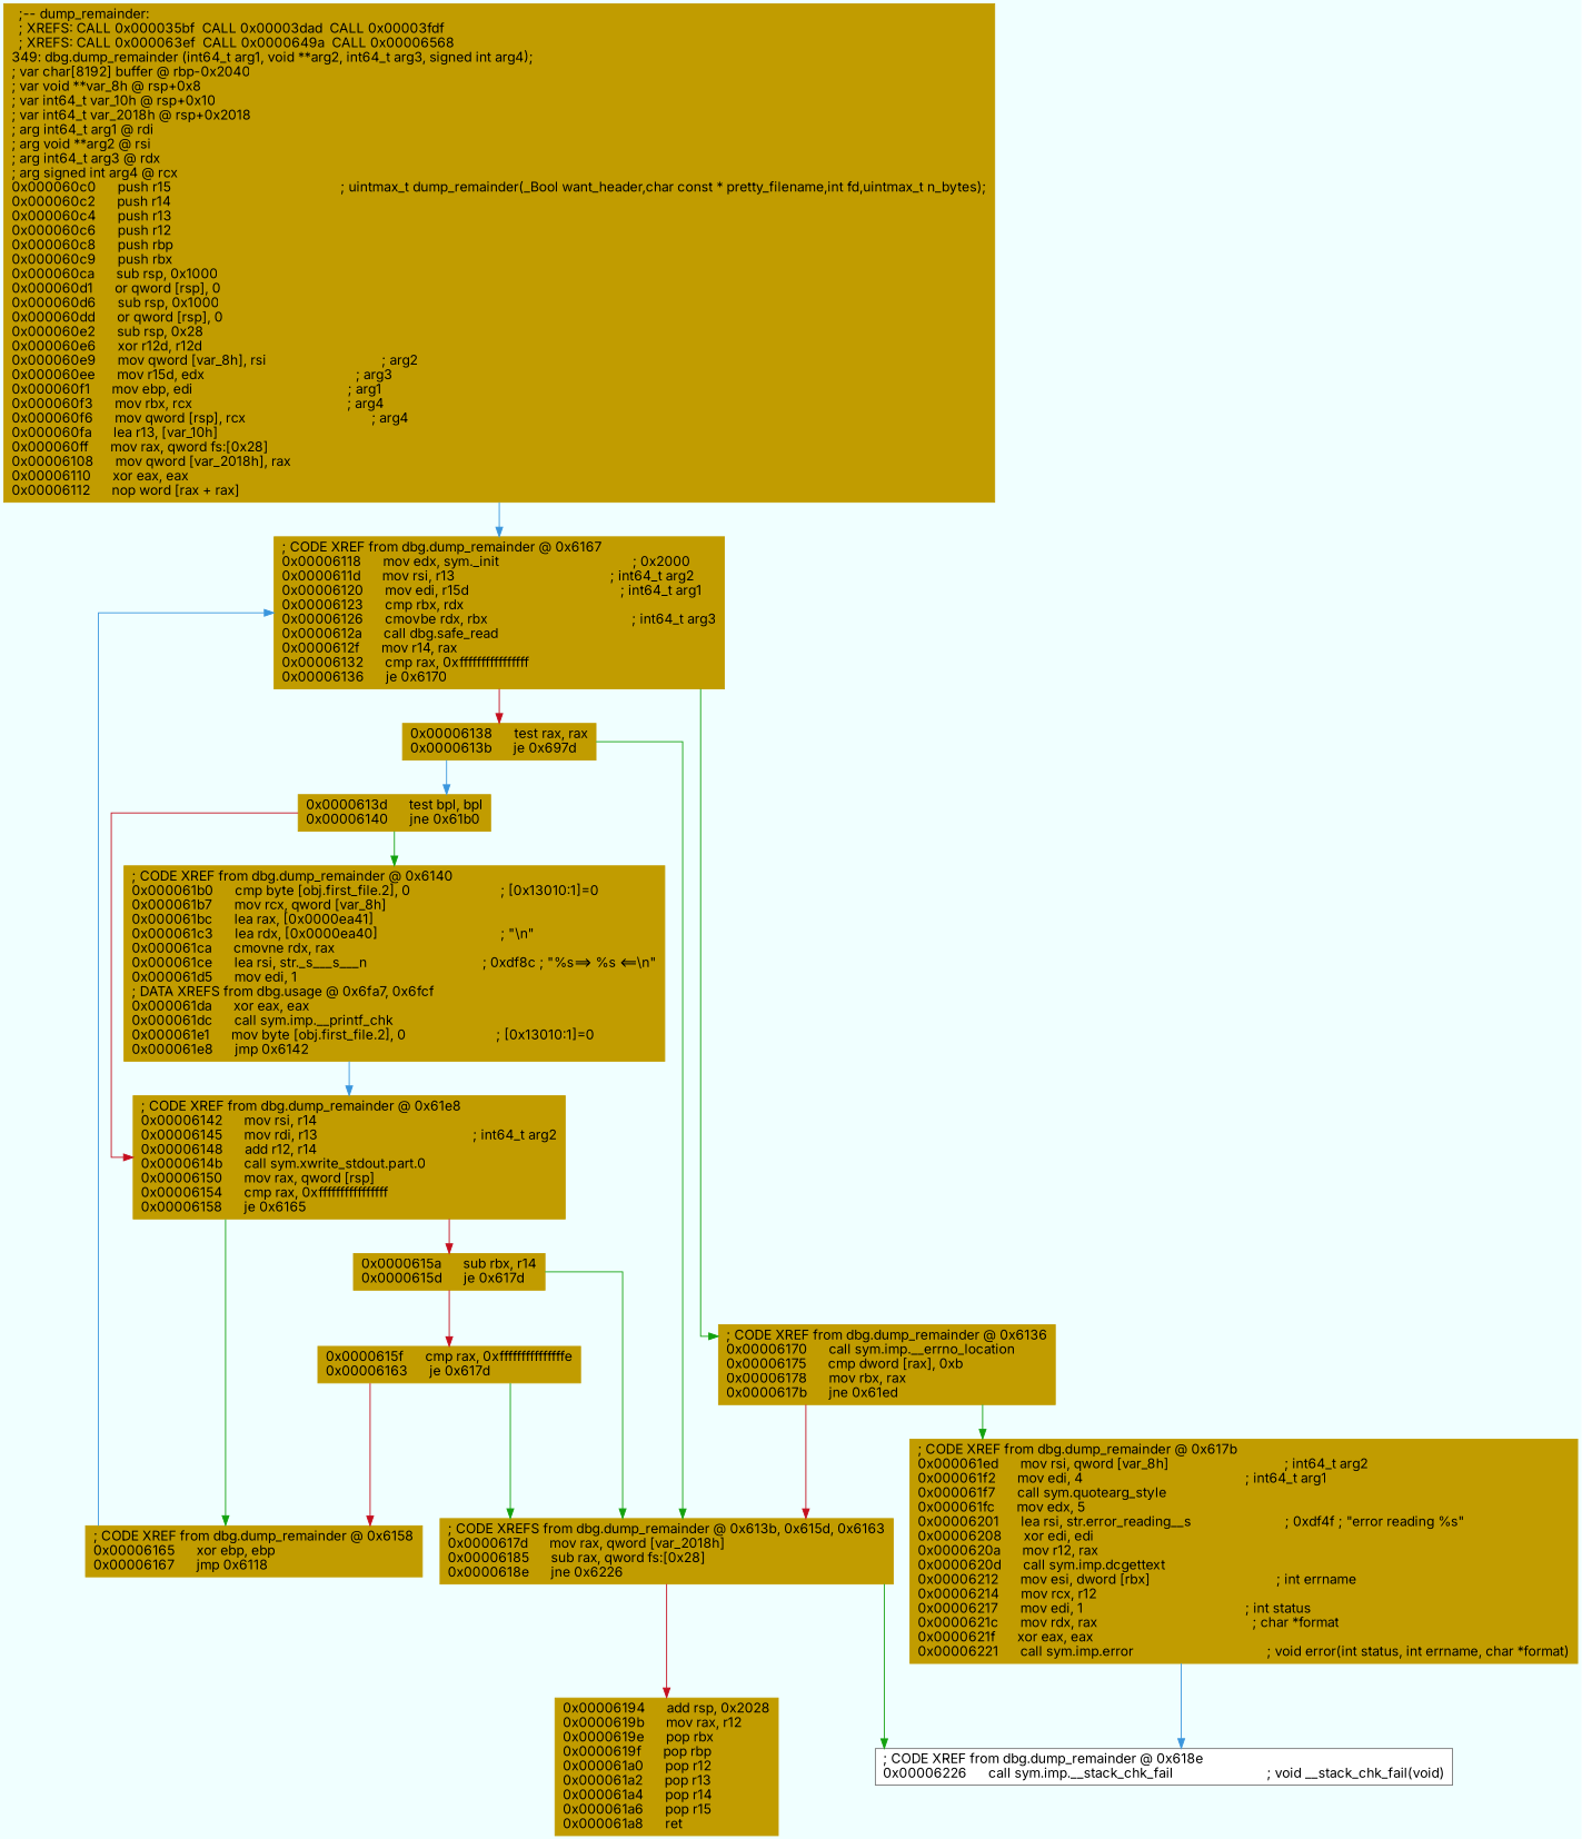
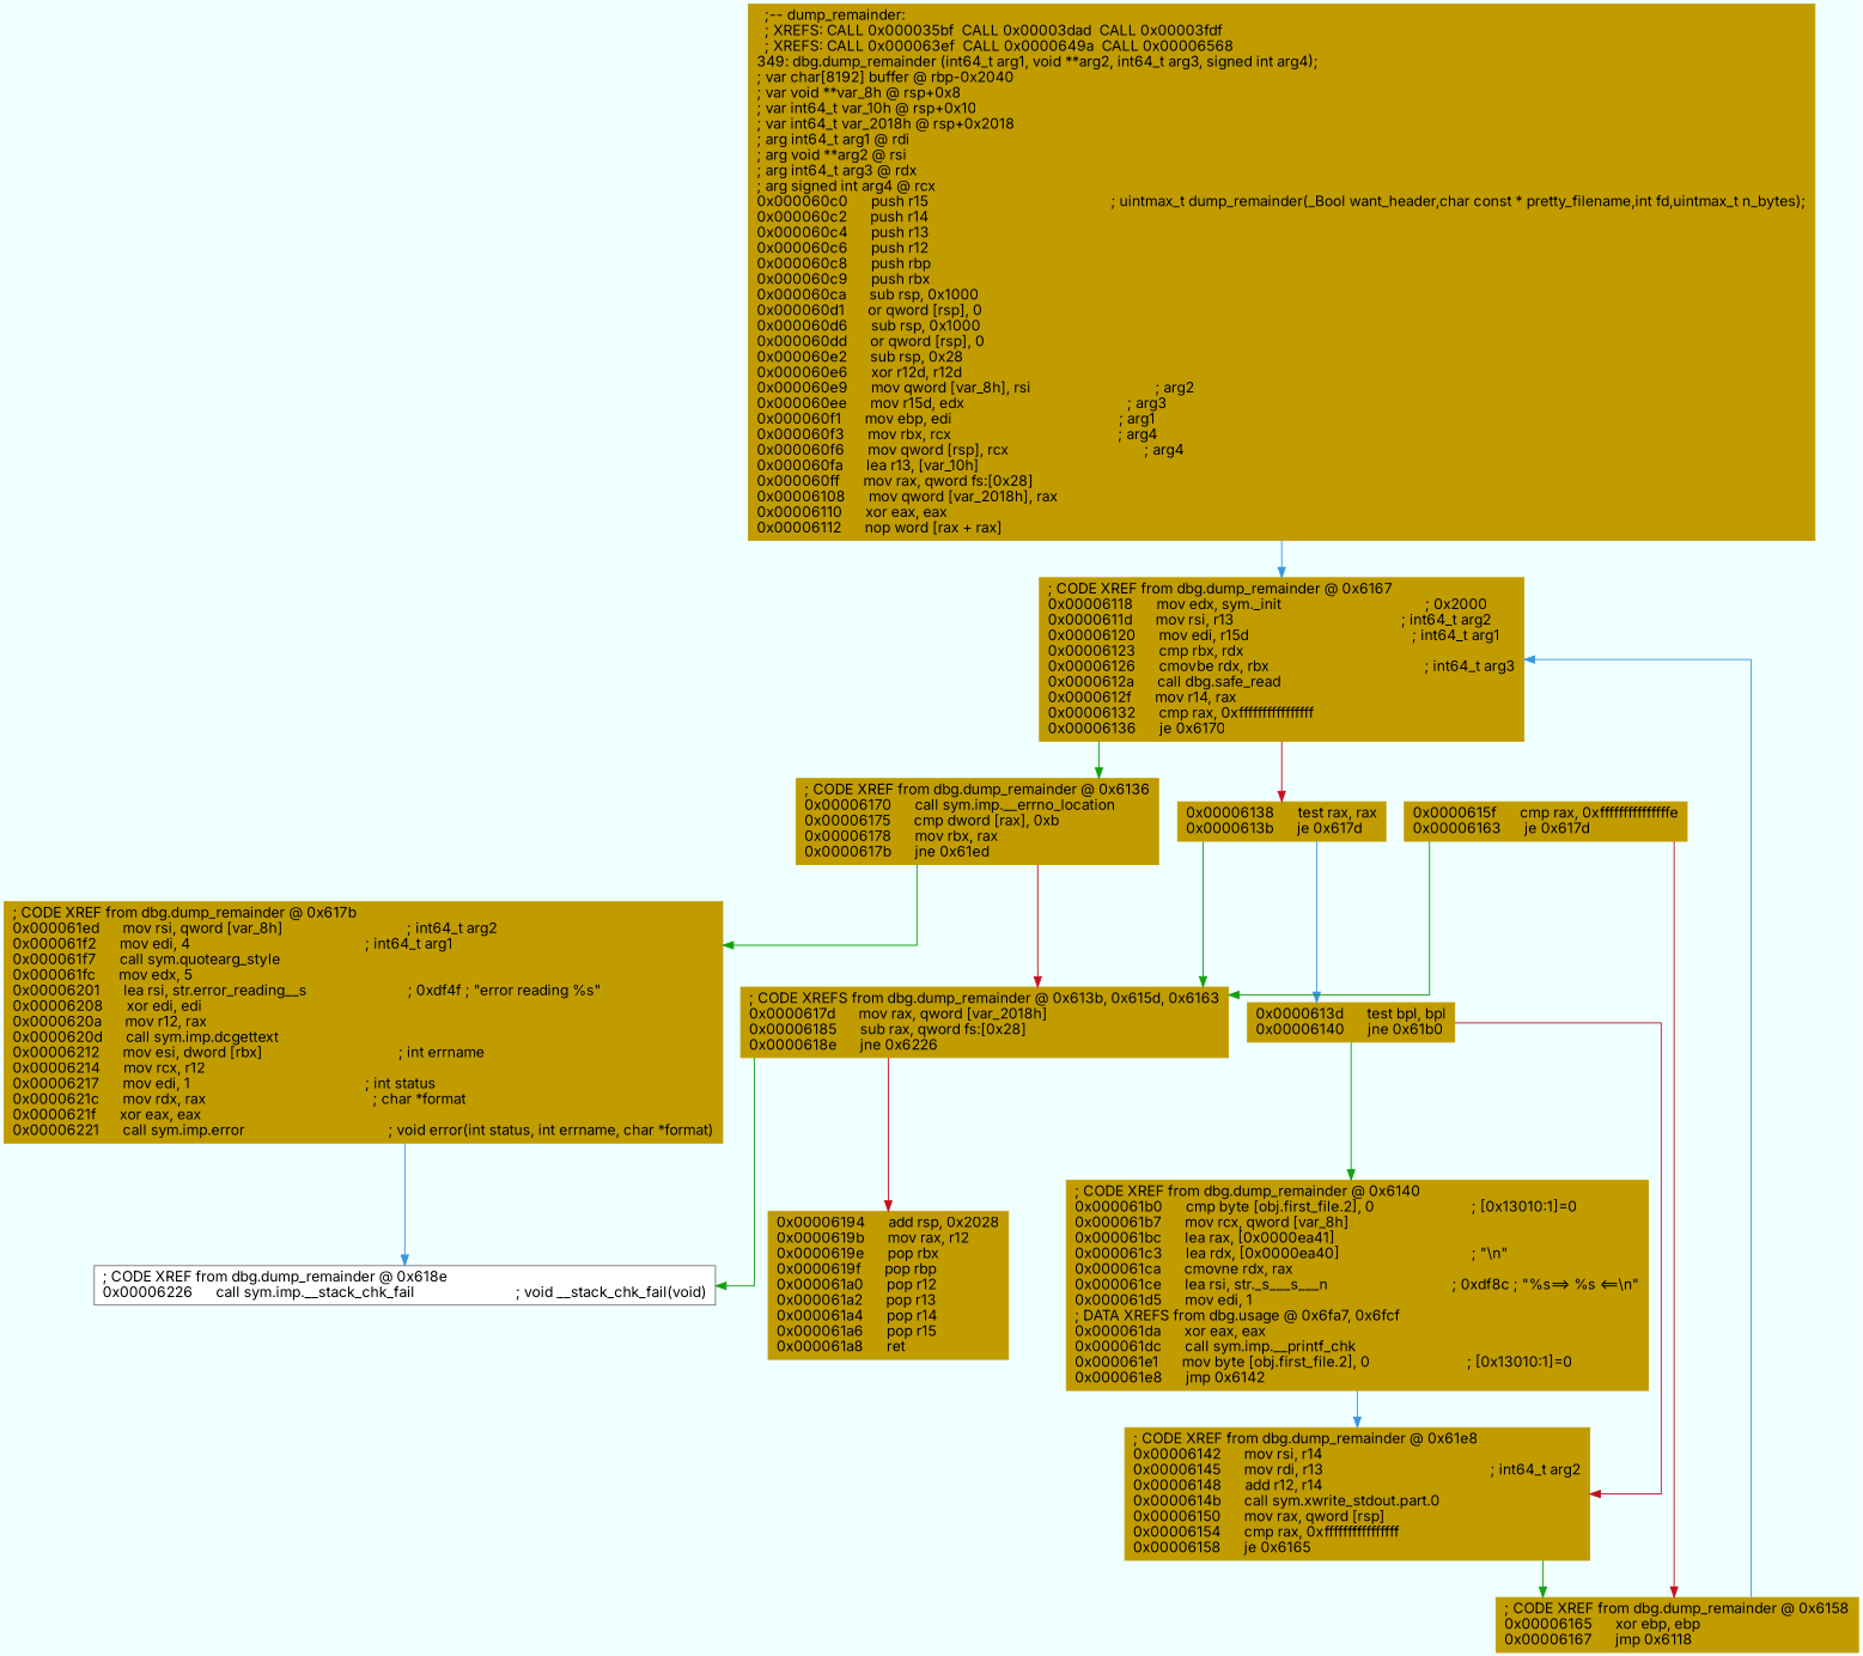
  digraph {
    bgcolor=azure
    fontname=Inter
    fontsize=8
    splines=ortho
    node [color="#c19c00" fillcolor="#c19c00" fontname=Inter shape=box style=filled]
    edge [arrowhead=normal color="#13a10e" fontname=Inter]
    n1 [label="  ;-- dump_remainder:\l  ; XREFS: CALL 0x000035bf  CALL 0x00003dad  CALL 0x00003fdf  \l  ; XREFS: CALL 0x000063ef  CALL 0x0000649a  CALL 0x00006568  \l349: dbg.dump_remainder (int64_t arg1, void **arg2, int64_t arg3, signed int arg4);\l; var char[8192] buffer @ rbp-0x2040\l; var void **var_8h @ rsp+0x8\l; var int64_t var_10h @ rsp+0x10\l; var int64_t var_2018h @ rsp+0x2018\l; arg int64_t arg1 @ rdi\l; arg void **arg2 @ rsi\l; arg int64_t arg3 @ rdx\l; arg signed int arg4 @ rcx\l0x000060c0      push r15                                               ; uintmax_t dump_remainder(_Bool want_header,char const * pretty_filename,int fd,uintmax_t n_bytes);\l0x000060c2      push r14\l0x000060c4      push r13\l0x000060c6      push r12\l0x000060c8      push rbp\l0x000060c9      push rbx\l0x000060ca      sub rsp, 0x1000\l0x000060d1      or qword [rsp], 0\l0x000060d6      sub rsp, 0x1000\l0x000060dd      or qword [rsp], 0\l0x000060e2      sub rsp, 0x28\l0x000060e6      xor r12d, r12d\l0x000060e9      mov qword [var_8h], rsi                                ; arg2\l0x000060ee      mov r15d, edx                                          ; arg3\l0x000060f1      mov ebp, edi                                           ; arg1\l0x000060f3      mov rbx, rcx                                           ; arg4\l0x000060f6      mov qword [rsp], rcx                                   ; arg4\l0x000060fa      lea r13, [var_10h]\l0x000060ff      mov rax, qword fs:[0x28]\l0x00006108      mov qword [var_2018h], rax\l0x00006110      xor eax, eax\l0x00006112      nop word [rax + rax]\l"]
    n2 [label="; CODE XREF from dbg.dump_remainder @ 0x6167\l0x00006118      mov edx, sym._init                                     ; 0x2000\l0x0000611d      mov rsi, r13                                           ; int64_t arg2\l0x00006120      mov edi, r15d                                          ; int64_t arg1\l0x00006123      cmp rbx, rdx\l0x00006126      cmovbe rdx, rbx                                        ; int64_t arg3\l0x0000612a      call dbg.safe_read\l0x0000612f      mov r14, rax\l0x00006132      cmp rax, 0xffffffffffffffff\l0x00006136      je 0x6170\l"]
-   n3 [label="0x00006138      test rax, rax\l0x0000613b      je 0x697d\l"]
+   n3 [label="0x00006138      test rax, rax\l0x0000613b      je 0x617d\l"]
    n4 [label="; CODE XREF from dbg.dump_remainder @ 0x6136\l0x00006170      call sym.imp.__errno_location\l0x00006175      cmp dword [rax], 0xb\l0x00006178      mov rbx, rax\l0x0000617b      jne 0x61ed\l"]
    n5 [label="0x0000613d      test bpl, bpl\l0x00006140      jne 0x61b0\l"]
    n6 [label="; CODE XREFS from dbg.dump_remainder @ 0x613b, 0x615d, 0x6163\l0x0000617d      mov rax, qword [var_2018h]\l0x00006185      sub rax, qword fs:[0x28]\l0x0000618e      jne 0x6226\l"]
    n7 [label="; CODE XREF from dbg.dump_remainder @ 0x617b\l0x000061ed      mov rsi, qword [var_8h]                                ; int64_t arg2\l0x000061f2      mov edi, 4                                             ; int64_t arg1\l0x000061f7      call sym.quotearg_style\l0x000061fc      mov edx, 5\l0x00006201      lea rsi, str.error_reading__s                          ; 0xdf4f ; \"error reading %s\"\l0x00006208      xor edi, edi\l0x0000620a      mov r12, rax\l0x0000620d      call sym.imp.dcgettext\l0x00006212      mov esi, dword [rbx]                                   ; int errname\l0x00006214      mov rcx, r12\l0x00006217      mov edi, 1                                             ; int status\l0x0000621c      mov rdx, rax                                           ; char *format\l0x0000621f      xor eax, eax\l0x00006221      call sym.imp.error                                     ; void error(int status, int errname, char *format)\l"]
    n8 [label="; CODE XREF from dbg.dump_remainder @ 0x61e8\l0x00006142      mov rsi, r14\l0x00006145      mov rdi, r13                                           ; int64_t arg2\l0x00006148      add r12, r14\l0x0000614b      call sym.xwrite_stdout.part.0\l0x00006150      mov rax, qword [rsp]\l0x00006154      cmp rax, 0xffffffffffffffff\l0x00006158      je 0x6165\l"]
    n9 [label="; CODE XREF from dbg.dump_remainder @ 0x6140\l0x000061b0      cmp byte [obj.first_file.2], 0                         ; [0x13010:1]=0\l0x000061b7      mov rcx, qword [var_8h]\l0x000061bc      lea rax, [0x0000ea41]\l0x000061c3      lea rdx, [0x0000ea40]                                  ; \"\\n\"\l0x000061ca      cmovne rdx, rax\l0x000061ce      lea rsi, str._s___s___n                                ; 0xdf8c ; \"%s==> %s <==\\n\"\l0x000061d5      mov edi, 1\l; DATA XREFS from dbg.usage @ 0x6fa7, 0x6fcf\l0x000061da      xor eax, eax\l0x000061dc      call sym.imp.__printf_chk\l0x000061e1      mov byte [obj.first_file.2], 0                         ; [0x13010:1]=0\l0x000061e8      jmp 0x6142\l"]
    n10 [label="0x00006194      add rsp, 0x2028\l0x0000619b      mov rax, r12\l0x0000619e      pop rbx\l0x0000619f      pop rbp\l0x000061a0      pop r12\l0x000061a2      pop r13\l0x000061a4      pop r14\l0x000061a6      pop r15\l0x000061a8      ret\l"]
    n11 [color="#767676" fillcolor=white label="; CODE XREF from dbg.dump_remainder @ 0x618e\l0x00006226      call sym.imp.__stack_chk_fail                          ; void __stack_chk_fail(void)\l"]
-   n12 [label="0x0000615a      sub rbx, r14\l0x0000615d      je 0x617d\l"]
    n13 [label="; CODE XREF from dbg.dump_remainder @ 0x6158\l0x00006165      xor ebp, ebp\l0x00006167      jmp 0x6118\l"]
    n14 [label="0x0000615f      cmp rax, 0xfffffffffffffffe\l0x00006163      je 0x617d\l"]
    n1 -> n2 [color="#3a96dd"]
    n2 -> n3 [color="#c50f1f"]
    n2 -> n4
    n3 -> n5 [color="#3a96dd"]
    n3 -> n6
    n4 -> n6 [color="#c50f1f"]
    n4 -> n7
    n5 -> n8 [color="#c50f1f"]
    n5 -> n9
    n6 -> n10 [color="#c50f1f"]
    n6 -> n11
    n7 -> n11 [color="#3a96dd"]
-   n8 -> n12 [color="#c50f1f"]
    n8 -> n13
    n9 -> n8 [color="#3a96dd"]
-   n12 -> n6
-   n12 -> n14 [color="#c50f1f"]
    n13 -> n2 [color="#3a96dd"]
    n14 -> n6
    n14 -> n13 [color="#c50f1f"]
  }
